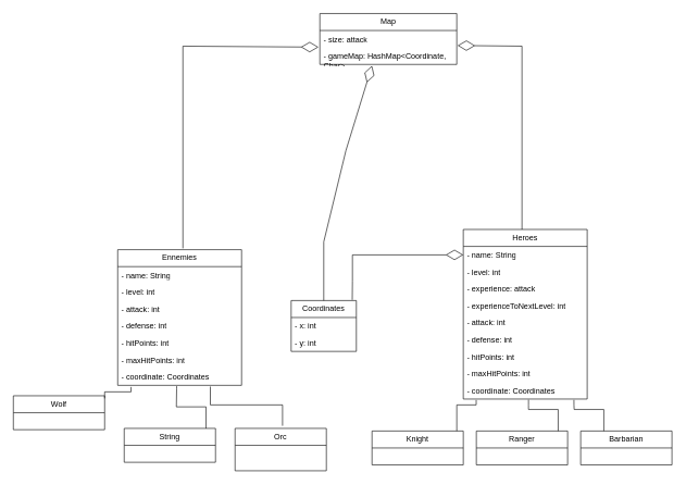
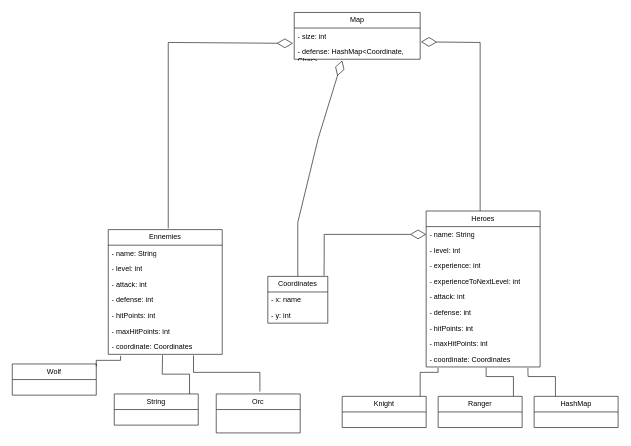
  <mxCell id="0" />
  <mxCell id="1" parent="0" />
  <mxCell id="2" value="Heroes" style="swimlane;fontStyle=0;childLayout=stackLayout;horizontal=1;startSize=26;fillColor=none;horizontalStack=0;resizeParent=1;resizeParentMax=0;resizeLast=0;collapsible=1;marginBottom=0;whiteSpace=wrap;html=1;" vertex="1" parent="1"><mxGeometry x="710" y="351" width="190" height="260" as="geometry" /></mxCell>
  <mxCell id="3" value="- name: String" style="text;strokeColor=none;fillColor=none;align=left;verticalAlign=top;spacingLeft=4;spacingRight=4;overflow=hidden;rotatable=0;points=[[0,0.5],[1,0.5]];portConstraint=eastwest;whiteSpace=wrap;html=1;" vertex="1" parent="2"><mxGeometry y="26" width="190" height="26" as="geometry" /></mxCell>
  <mxCell id="4" value="&lt;div&gt;- level: int&lt;/div&gt;" style="text;strokeColor=none;fillColor=none;align=left;verticalAlign=top;spacingLeft=4;spacingRight=4;overflow=hidden;rotatable=0;points=[[0,0.5],[1,0.5]];portConstraint=eastwest;whiteSpace=wrap;html=1;" vertex="1" parent="2"><mxGeometry y="52" width="190" height="26" as="geometry" /></mxCell>
- <mxCell id="5" value="- experience: attack" style="text;strokeColor=none;fillColor=none;align=left;verticalAlign=top;spacingLeft=4;spacingRight=4;overflow=hidden;rotatable=0;points=[[0,0.5],[1,0.5]];portConstraint=eastwest;whiteSpace=wrap;html=1;" vertex="1" parent="2"><mxGeometry y="78" width="190" height="26" as="geometry" /></mxCell>
+ <mxCell id="5" value="- experience: int" style="text;strokeColor=none;fillColor=none;align=left;verticalAlign=top;spacingLeft=4;spacingRight=4;overflow=hidden;rotatable=0;points=[[0,0.5],[1,0.5]];portConstraint=eastwest;whiteSpace=wrap;html=1;" vertex="1" parent="2"><mxGeometry y="78" width="190" height="26" as="geometry" /></mxCell>
  <mxCell id="6" value="- experienceToNextLevel: int" style="text;strokeColor=none;fillColor=none;align=left;verticalAlign=top;spacingLeft=4;spacingRight=4;overflow=hidden;rotatable=0;points=[[0,0.5],[1,0.5]];portConstraint=eastwest;whiteSpace=wrap;html=1;" vertex="1" parent="2"><mxGeometry y="104" width="190" height="26" as="geometry" /></mxCell>
  <mxCell id="7" value="&lt;div&gt;- attack: int&lt;/div&gt;" style="text;strokeColor=none;fillColor=none;align=left;verticalAlign=top;spacingLeft=4;spacingRight=4;overflow=hidden;rotatable=0;points=[[0,0.5],[1,0.5]];portConstraint=eastwest;whiteSpace=wrap;html=1;" vertex="1" parent="2"><mxGeometry y="130" width="190" height="26" as="geometry" /></mxCell>
  <mxCell id="8" value="&lt;div&gt;- defense: int&lt;/div&gt;" style="text;strokeColor=none;fillColor=none;align=left;verticalAlign=top;spacingLeft=4;spacingRight=4;overflow=hidden;rotatable=0;points=[[0,0.5],[1,0.5]];portConstraint=eastwest;whiteSpace=wrap;html=1;" vertex="1" parent="2"><mxGeometry y="156" width="190" height="26" as="geometry" /></mxCell>
  <mxCell id="9" value="&lt;div&gt;- hitPoints: int&lt;/div&gt;" style="text;strokeColor=none;fillColor=none;align=left;verticalAlign=top;spacingLeft=4;spacingRight=4;overflow=hidden;rotatable=0;points=[[0,0.5],[1,0.5]];portConstraint=eastwest;whiteSpace=wrap;html=1;" vertex="1" parent="2"><mxGeometry y="182" width="190" height="26" as="geometry" /></mxCell>
  <mxCell id="10" value="&lt;div&gt;- maxHitPoints: int&lt;/div&gt;" style="text;strokeColor=none;fillColor=none;align=left;verticalAlign=top;spacingLeft=4;spacingRight=4;overflow=hidden;rotatable=0;points=[[0,0.5],[1,0.5]];portConstraint=eastwest;whiteSpace=wrap;html=1;" vertex="1" parent="2"><mxGeometry y="208" width="190" height="26" as="geometry" /></mxCell>
  <mxCell id="11" value="&lt;div&gt;- coordinate: Coordinates&lt;/div&gt;" style="text;strokeColor=none;fillColor=none;align=left;verticalAlign=top;spacingLeft=4;spacingRight=4;overflow=hidden;rotatable=0;points=[[0,0.5],[1,0.5]];portConstraint=eastwest;whiteSpace=wrap;html=1;" vertex="1" parent="2"><mxGeometry y="234" width="190" height="26" as="geometry" /></mxCell>
  <mxCell id="12" value="Knight" style="swimlane;fontStyle=0;childLayout=stackLayout;horizontal=1;startSize=26;fillColor=none;horizontalStack=0;resizeParent=1;resizeParentMax=0;resizeLast=0;collapsible=1;marginBottom=0;whiteSpace=wrap;html=1;" vertex="1" parent="1"><mxGeometry x="570" y="660" width="140" height="52" as="geometry" /></mxCell>
  <mxCell id="13" value="Ranger" style="swimlane;fontStyle=0;childLayout=stackLayout;horizontal=1;startSize=26;fillColor=none;horizontalStack=0;resizeParent=1;resizeParentMax=0;resizeLast=0;collapsible=1;marginBottom=0;whiteSpace=wrap;html=1;" vertex="1" parent="1"><mxGeometry x="730" y="660" width="140" height="52" as="geometry"><mxRectangle x="330" y="270" width="80" height="30" as="alternateBounds" /></mxGeometry></mxCell>
- <mxCell id="14" value="Barbarian" style="swimlane;fontStyle=0;childLayout=stackLayout;horizontal=1;startSize=26;fillColor=none;horizontalStack=0;resizeParent=1;resizeParentMax=0;resizeLast=0;collapsible=1;marginBottom=0;whiteSpace=wrap;html=1;" vertex="1" parent="1"><mxGeometry x="890" y="660" width="140" height="52" as="geometry" /></mxCell>
+ <mxCell id="14" value="HashMap" style="swimlane;fontStyle=0;childLayout=stackLayout;horizontal=1;startSize=26;fillColor=none;horizontalStack=0;resizeParent=1;resizeParentMax=0;resizeLast=0;collapsible=1;marginBottom=0;whiteSpace=wrap;html=1;" vertex="1" parent="1"><mxGeometry x="890" y="660" width="140" height="52" as="geometry" /></mxCell>
  <mxCell id="15" value="Ennemies" style="swimlane;fontStyle=0;childLayout=stackLayout;horizontal=1;startSize=26;fillColor=none;horizontalStack=0;resizeParent=1;resizeParentMax=0;resizeLast=0;collapsible=1;marginBottom=0;whiteSpace=wrap;html=1;" vertex="1" parent="1"><mxGeometry x="180" y="382" width="190" height="208" as="geometry"><mxRectangle x="210" y="440" width="90" height="30" as="alternateBounds" /></mxGeometry></mxCell>
  <mxCell id="16" value="- name: String" style="text;strokeColor=none;fillColor=none;align=left;verticalAlign=top;spacingLeft=4;spacingRight=4;overflow=hidden;rotatable=0;points=[[0,0.5],[1,0.5]];portConstraint=eastwest;whiteSpace=wrap;html=1;" vertex="1" parent="15"><mxGeometry y="26" width="190" height="26" as="geometry" /></mxCell>
  <mxCell id="17" value="&lt;div&gt;- level: int&lt;/div&gt;" style="text;strokeColor=none;fillColor=none;align=left;verticalAlign=top;spacingLeft=4;spacingRight=4;overflow=hidden;rotatable=0;points=[[0,0.5],[1,0.5]];portConstraint=eastwest;whiteSpace=wrap;html=1;" vertex="1" parent="15"><mxGeometry y="52" width="190" height="26" as="geometry" /></mxCell>
  <mxCell id="18" value="&lt;div&gt;- attack: int&lt;/div&gt;" style="text;strokeColor=none;fillColor=none;align=left;verticalAlign=top;spacingLeft=4;spacingRight=4;overflow=hidden;rotatable=0;points=[[0,0.5],[1,0.5]];portConstraint=eastwest;whiteSpace=wrap;html=1;" vertex="1" parent="15"><mxGeometry y="78" width="190" height="26" as="geometry" /></mxCell>
  <mxCell id="19" value="&lt;div&gt;- defense: int&lt;/div&gt;" style="text;strokeColor=none;fillColor=none;align=left;verticalAlign=top;spacingLeft=4;spacingRight=4;overflow=hidden;rotatable=0;points=[[0,0.5],[1,0.5]];portConstraint=eastwest;whiteSpace=wrap;html=1;" vertex="1" parent="15"><mxGeometry y="104" width="190" height="26" as="geometry" /></mxCell>
  <mxCell id="20" value="&lt;div&gt;- hitPoints: int&lt;/div&gt;" style="text;strokeColor=none;fillColor=none;align=left;verticalAlign=top;spacingLeft=4;spacingRight=4;overflow=hidden;rotatable=0;points=[[0,0.5],[1,0.5]];portConstraint=eastwest;whiteSpace=wrap;html=1;" vertex="1" parent="15"><mxGeometry y="130" width="190" height="26" as="geometry" /></mxCell>
  <mxCell id="21" value="&lt;div&gt;- maxHitPoints: int&lt;/div&gt;" style="text;strokeColor=none;fillColor=none;align=left;verticalAlign=top;spacingLeft=4;spacingRight=4;overflow=hidden;rotatable=0;points=[[0,0.5],[1,0.5]];portConstraint=eastwest;whiteSpace=wrap;html=1;" vertex="1" parent="15"><mxGeometry y="156" width="190" height="26" as="geometry" /></mxCell>
  <mxCell id="22" value="&lt;div&gt;- coordinate: Coordinates&lt;/div&gt;" style="text;strokeColor=none;fillColor=none;align=left;verticalAlign=top;spacingLeft=4;spacingRight=4;overflow=hidden;rotatable=0;points=[[0,0.5],[1,0.5]];portConstraint=eastwest;whiteSpace=wrap;html=1;" vertex="1" parent="15"><mxGeometry y="182" width="190" height="26" as="geometry" /></mxCell>
  <mxCell id="23" value="Wolf" style="swimlane;fontStyle=0;childLayout=stackLayout;horizontal=1;startSize=26;fillColor=none;horizontalStack=0;resizeParent=1;resizeParentMax=0;resizeLast=0;collapsible=1;marginBottom=0;whiteSpace=wrap;html=1;" vertex="1" parent="1"><mxGeometry x="20" y="606" width="140" height="52" as="geometry" /></mxCell>
  <mxCell id="24" value="&lt;div&gt;String&lt;/div&gt;" style="swimlane;fontStyle=0;childLayout=stackLayout;horizontal=1;startSize=26;fillColor=none;horizontalStack=0;resizeParent=1;resizeParentMax=0;resizeLast=0;collapsible=1;marginBottom=0;whiteSpace=wrap;html=1;" vertex="1" parent="1"><mxGeometry x="190" y="656" width="140" height="52" as="geometry" /></mxCell>
  <mxCell id="25" value="Orc" style="swimlane;fontStyle=0;childLayout=stackLayout;horizontal=1;startSize=26;fillColor=none;horizontalStack=0;resizeParent=1;resizeParentMax=0;resizeLast=0;collapsible=1;marginBottom=0;whiteSpace=wrap;html=1;" vertex="1" parent="1"><mxGeometry x="360" y="656" width="140" height="65" as="geometry" /></mxCell>
  <mxCell id="26" value="Map" style="swimlane;fontStyle=0;childLayout=stackLayout;horizontal=1;startSize=26;fillColor=none;horizontalStack=0;resizeParent=1;resizeParentMax=0;resizeLast=0;collapsible=1;marginBottom=0;whiteSpace=wrap;html=1;" vertex="1" parent="1"><mxGeometry x="490" y="20" width="210" height="78" as="geometry" /></mxCell>
- <mxCell id="27" value="- size: attack" style="text;strokeColor=none;fillColor=none;align=left;verticalAlign=top;spacingLeft=4;spacingRight=4;overflow=hidden;rotatable=0;points=[[0,0.5],[1,0.5]];portConstraint=eastwest;whiteSpace=wrap;html=1;" vertex="1" parent="26"><mxGeometry y="26" width="210" height="26" as="geometry" /></mxCell>
- <mxCell id="28" value="- gameMap: HashMap&amp;lt;Coordinate, Char&amp;gt;" style="text;strokeColor=none;fillColor=none;align=left;verticalAlign=top;spacingLeft=4;spacingRight=4;overflow=hidden;rotatable=0;points=[[0,0.5],[1,0.5]];portConstraint=eastwest;whiteSpace=wrap;html=1;" vertex="1" parent="26"><mxGeometry y="52" width="210" height="26" as="geometry" /></mxCell>
+ <mxCell id="27" value="- size: int" style="text;strokeColor=none;fillColor=none;align=left;verticalAlign=top;spacingLeft=4;spacingRight=4;overflow=hidden;rotatable=0;points=[[0,0.5],[1,0.5]];portConstraint=eastwest;whiteSpace=wrap;html=1;" vertex="1" parent="26"><mxGeometry y="26" width="210" height="26" as="geometry" /></mxCell>
+ <mxCell id="28" value="- defense: HashMap&amp;lt;Coordinate, Char&amp;gt;" style="text;strokeColor=none;fillColor=none;align=left;verticalAlign=top;spacingLeft=4;spacingRight=4;overflow=hidden;rotatable=0;points=[[0,0.5],[1,0.5]];portConstraint=eastwest;whiteSpace=wrap;html=1;" vertex="1" parent="26"><mxGeometry y="52" width="210" height="26" as="geometry" /></mxCell>
  <mxCell id="29" value="Coordinates" style="swimlane;fontStyle=0;childLayout=stackLayout;horizontal=1;startSize=26;fillColor=none;horizontalStack=0;resizeParent=1;resizeParentMax=0;resizeLast=0;collapsible=1;marginBottom=0;whiteSpace=wrap;html=1;" vertex="1" parent="1"><mxGeometry x="446" y="460" width="100" height="78" as="geometry" /></mxCell>
- <mxCell id="30" value="- x: int" style="text;strokeColor=none;fillColor=none;align=left;verticalAlign=top;spacingLeft=4;spacingRight=4;overflow=hidden;rotatable=0;points=[[0,0.5],[1,0.5]];portConstraint=eastwest;whiteSpace=wrap;html=1;" vertex="1" parent="29"><mxGeometry y="26" width="100" height="26" as="geometry" /></mxCell>
+ <mxCell id="30" value="- x: name" style="text;strokeColor=none;fillColor=none;align=left;verticalAlign=top;spacingLeft=4;spacingRight=4;overflow=hidden;rotatable=0;points=[[0,0.5],[1,0.5]];portConstraint=eastwest;whiteSpace=wrap;html=1;" vertex="1" parent="29"><mxGeometry y="26" width="100" height="26" as="geometry" /></mxCell>
  <mxCell id="31" value="- y: int" style="text;strokeColor=none;fillColor=none;align=left;verticalAlign=top;spacingLeft=4;spacingRight=4;overflow=hidden;rotatable=0;points=[[0,0.5],[1,0.5]];portConstraint=eastwest;whiteSpace=wrap;html=1;" vertex="1" parent="29"><mxGeometry y="52" width="100" height="26" as="geometry" /></mxCell>
  <mxCell id="32" value="" style="endArrow=diamondThin;endFill=0;endSize=24;html=1;rounded=0;entryX=-0.01;entryY=0.981;entryDx=0;entryDy=0;entryPerimeter=0;" edge="1" parent="1" target="27"><mxGeometry width="160" relative="1" as="geometry"><mxPoint x="280" y="380" as="sourcePoint" /><mxPoint x="410" y="50" as="targetPoint" /><Array as="points"><mxPoint x="280" y="70" /></Array></mxGeometry></mxCell>
  <mxCell id="33" value="" style="endArrow=diamondThin;endFill=0;endSize=24;html=1;rounded=0;entryX=1.006;entryY=-0.115;entryDx=0;entryDy=0;entryPerimeter=0;" edge="1" parent="1" target="28"><mxGeometry width="160" relative="1" as="geometry"><mxPoint x="800" y="351" as="sourcePoint" /><mxPoint x="1008" y="43" as="targetPoint" /><Array as="points"><mxPoint x="800" y="70" /></Array></mxGeometry></mxCell>
  <mxCell id="34" value="" style="endArrow=diamondThin;endFill=0;endSize=24;html=1;rounded=0;entryX=0;entryY=0.5;entryDx=0;entryDy=0;exitX=0.937;exitY=-0.013;exitDx=0;exitDy=0;exitPerimeter=0;" edge="1" parent="1" source="29" target="3"><mxGeometry width="160" relative="1" as="geometry"><mxPoint x="492" y="460" as="sourcePoint" /><mxPoint x="700" y="392" as="targetPoint" /><Array as="points"><mxPoint x="540" y="430" /><mxPoint x="540" y="390" /></Array></mxGeometry></mxCell>
  <mxCell id="35" value="" style="endArrow=diamondThin;endFill=0;endSize=24;html=1;rounded=0;exitX=0.5;exitY=0;exitDx=0;exitDy=0;" edge="1" parent="1" source="29"><mxGeometry width="160" relative="1" as="geometry"><mxPoint x="527" y="429" as="sourcePoint" /><mxPoint x="570" y="100" as="targetPoint" /><Array as="points"><mxPoint x="496" y="370" /><mxPoint x="530" y="230" /></Array></mxGeometry></mxCell>
  <mxCell id="36" value="" style="endArrow=none;html=1;edgeStyle=orthogonalEdgeStyle;rounded=0;entryX=0.52;entryY=-0.061;entryDx=0;entryDy=0;entryPerimeter=0;exitX=0.748;exitY=1.071;exitDx=0;exitDy=0;exitPerimeter=0;" edge="1" parent="1" source="22" target="25"><mxGeometry relative="1" as="geometry"><mxPoint x="240" y="620" as="sourcePoint" /><mxPoint x="400" y="620" as="targetPoint" /><Array as="points"><mxPoint x="322" y="620" /><mxPoint x="433" y="620" /></Array></mxGeometry></mxCell>
  <mxCell id="37" value="" style="endArrow=none;html=1;edgeStyle=orthogonalEdgeStyle;rounded=0;entryX=0.52;entryY=-0.061;entryDx=0;entryDy=0;entryPerimeter=0;exitX=0.476;exitY=1.05;exitDx=0;exitDy=0;exitPerimeter=0;" edge="1" parent="1" source="22"><mxGeometry relative="1" as="geometry"><mxPoint x="270" y="595" as="sourcePoint" /><mxPoint x="315.51" y="656" as="targetPoint" /><Array as="points"><mxPoint x="270" y="595" /><mxPoint x="270" y="595" /><mxPoint x="270" y="623" /><mxPoint x="316" y="623" /></Array></mxGeometry></mxCell>
  <mxCell id="38" value="" style="endArrow=none;html=1;edgeStyle=orthogonalEdgeStyle;rounded=0;exitX=0.108;exitY=1.095;exitDx=0;exitDy=0;exitPerimeter=0;entryX=1;entryY=0.077;entryDx=0;entryDy=0;entryPerimeter=0;" edge="1" parent="1" source="22" target="23"><mxGeometry relative="1" as="geometry"><mxPoint x="200" y="600" as="sourcePoint" /><mxPoint x="160" y="650" as="targetPoint" /><Array as="points"><mxPoint x="200" y="600" /><mxPoint x="160" y="600" /></Array></mxGeometry></mxCell>
  <mxCell id="39" value="" style="endArrow=none;html=1;edgeStyle=orthogonalEdgeStyle;rounded=0;entryX=0.52;entryY=-0.061;entryDx=0;entryDy=0;entryPerimeter=0;exitX=0.893;exitY=1.051;exitDx=0;exitDy=0;exitPerimeter=0;" edge="1" parent="1" source="11"><mxGeometry relative="1" as="geometry"><mxPoint x="880" y="595" as="sourcePoint" /><mxPoint x="925.51" y="660" as="targetPoint" /><Array as="points"><mxPoint x="880" y="620" /><mxPoint x="880" y="620" /><mxPoint x="880" y="627" /><mxPoint x="925" y="627" /></Array></mxGeometry></mxCell>
  <mxCell id="40" value="" style="endArrow=none;html=1;edgeStyle=orthogonalEdgeStyle;rounded=0;entryX=0.52;entryY=-0.061;entryDx=0;entryDy=0;entryPerimeter=0;exitX=0.893;exitY=1.051;exitDx=0;exitDy=0;exitPerimeter=0;" edge="1" parent="1"><mxGeometry relative="1" as="geometry"><mxPoint x="810" y="612" as="sourcePoint" /><mxPoint x="855.51" y="660" as="targetPoint" /><Array as="points"><mxPoint x="810" y="620" /><mxPoint x="810" y="620" /><mxPoint x="810" y="627" /><mxPoint x="855" y="627" /></Array></mxGeometry></mxCell>
  <mxCell id="41" value="" style="endArrow=none;html=1;edgeStyle=orthogonalEdgeStyle;rounded=0;entryX=0.52;entryY=-0.061;entryDx=0;entryDy=0;entryPerimeter=0;exitX=0.104;exitY=1.057;exitDx=0;exitDy=0;exitPerimeter=0;" edge="1" parent="1" source="11"><mxGeometry relative="1" as="geometry"><mxPoint x="730" y="620" as="sourcePoint" /><mxPoint x="700" y="660" as="targetPoint" /><Array as="points"><mxPoint x="730" y="620" /><mxPoint x="700" y="620" /></Array></mxGeometry></mxCell>
